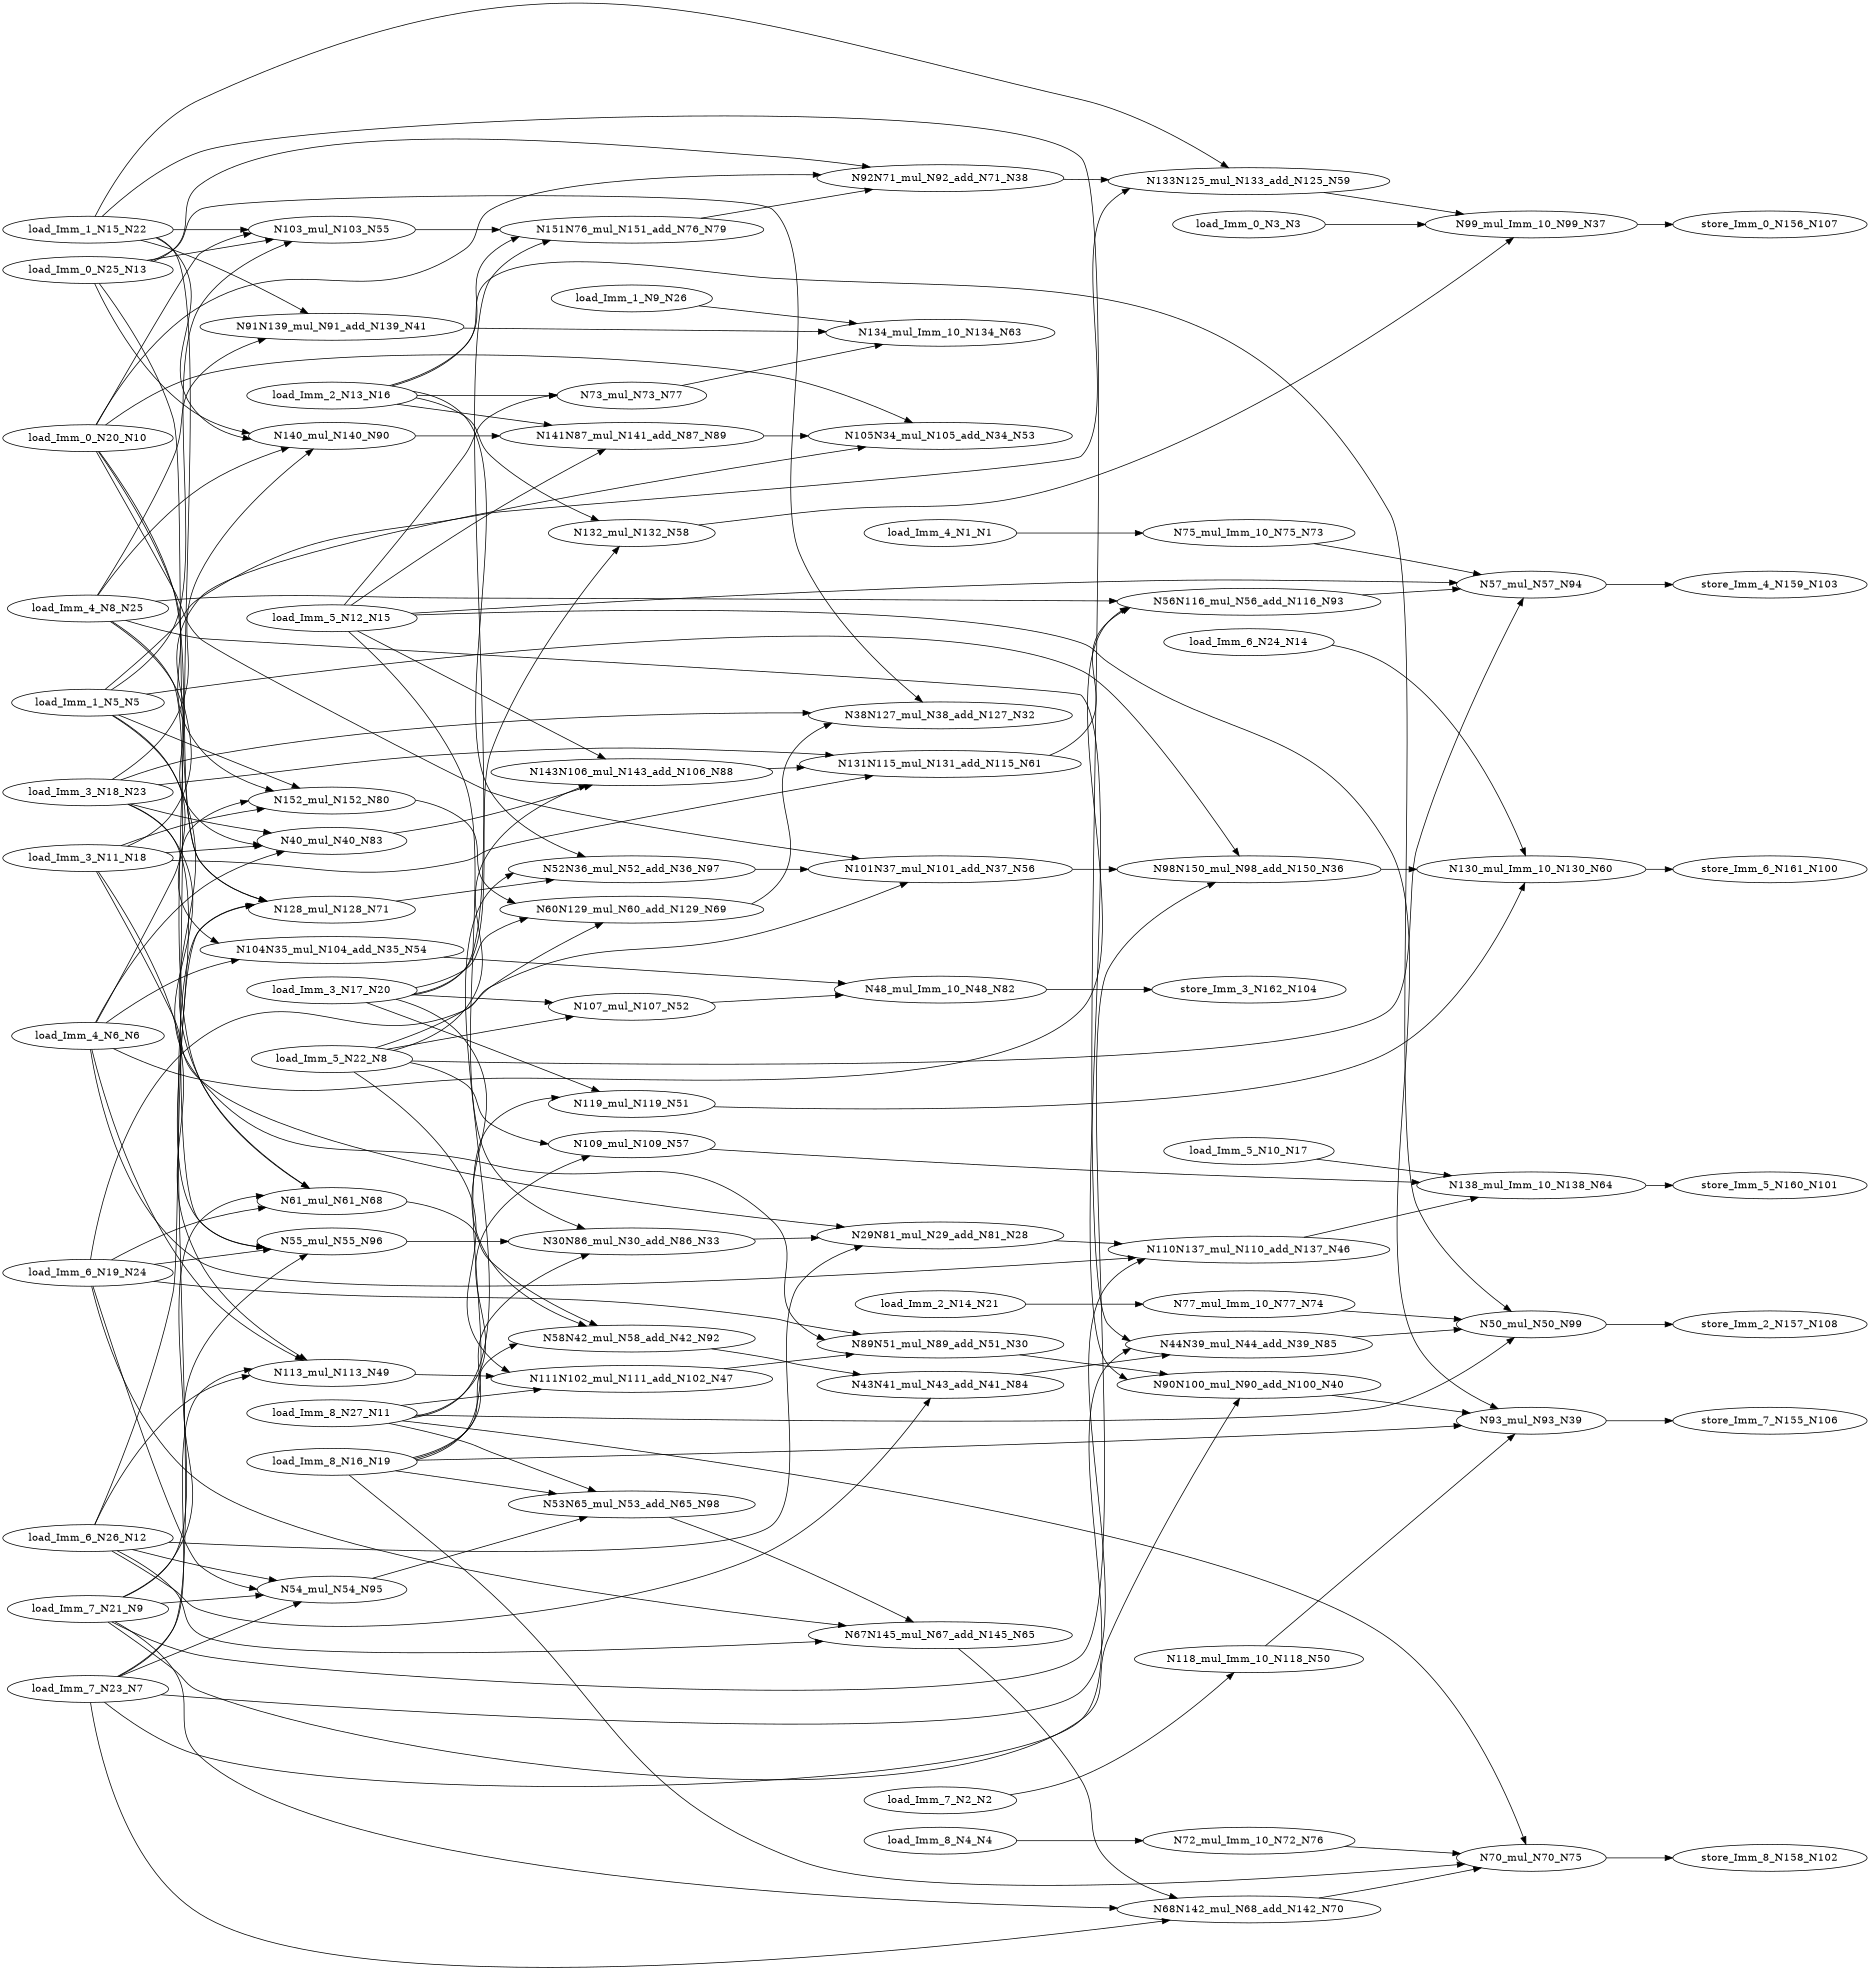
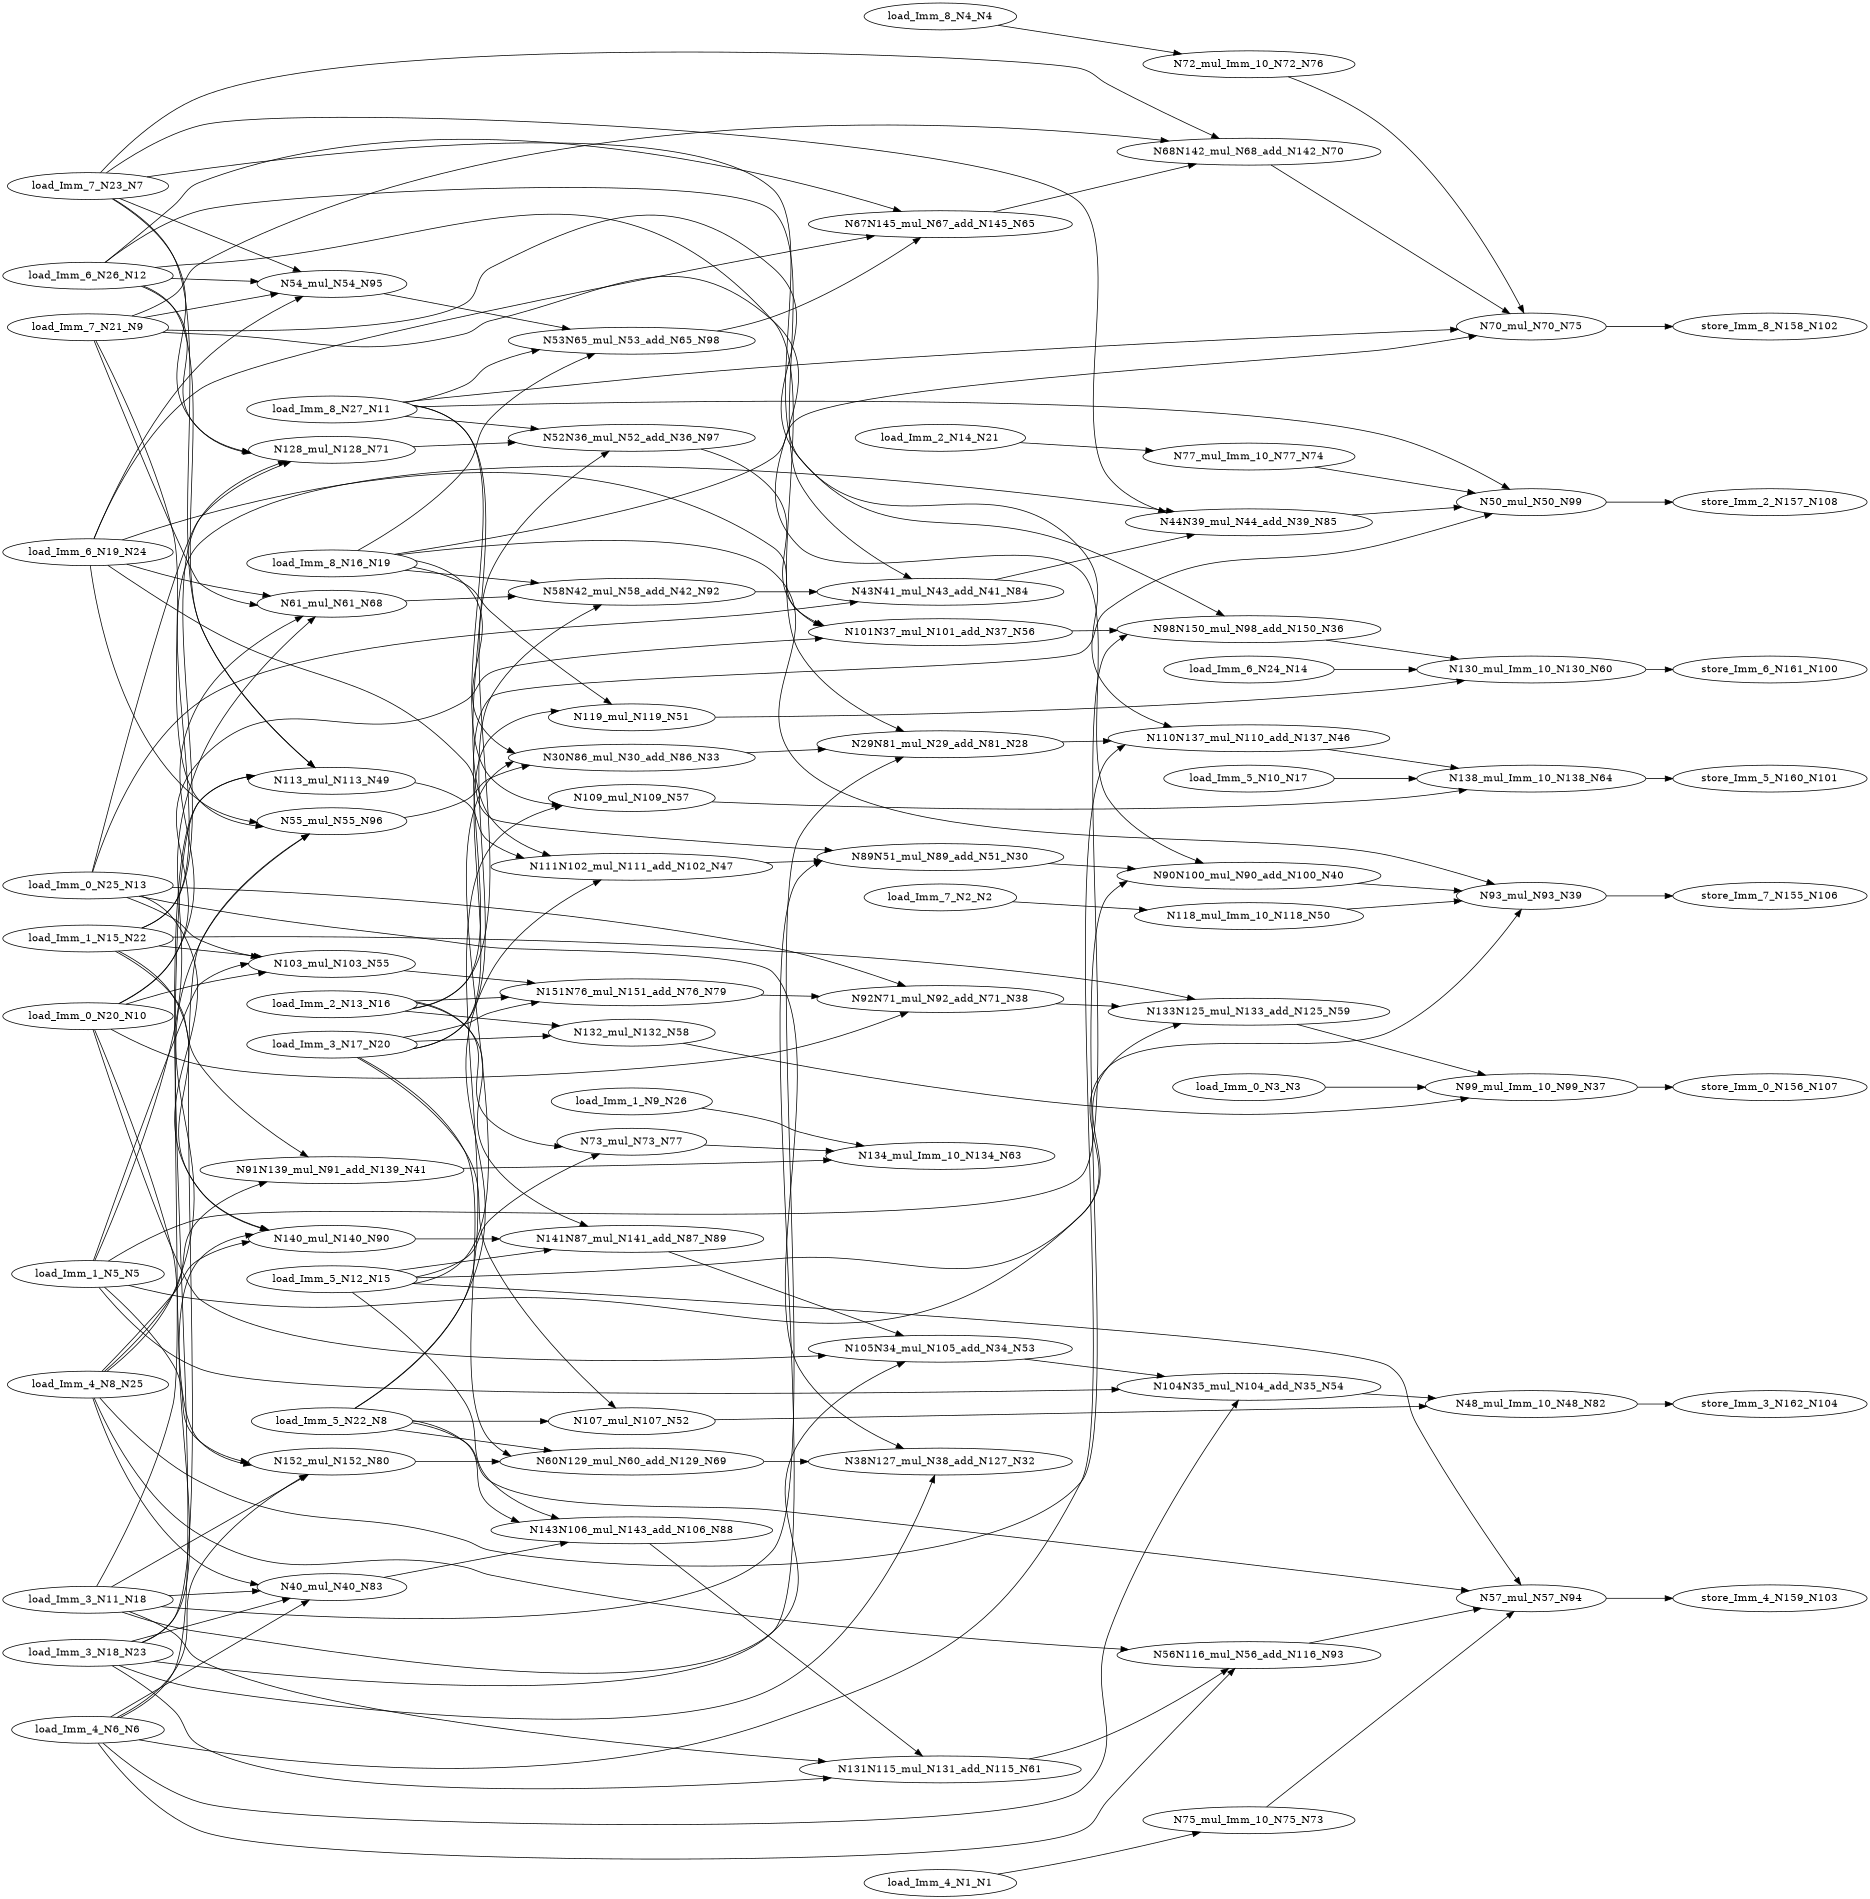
  digraph {
    fontname="DejaVu Serif"
    rankdir=LR
    node [color=black fontname="DejaVu Serif" ntype=operation]
    edge [fontname="DejaVu Serif"]
    n1 [label=N29N81_mul_N29_add_N81_N28]
    n2 [label=N110N137_mul_N110_add_N137_N46]
    n3 [label=N138_mul_Imm_10_N138_N64]
    n4 [label=load_Imm_3_N18_N23 ntype=invar]
    n5 [label=N40_mul_N40_N83]
    n6 [label=N89N51_mul_N89_add_N51_N30]
    n7 [label=N38N127_mul_N38_add_N127_N32]
    n8 [label=N140_mul_N140_N90]
    n9 [label=N55_mul_N55_N96]
    n10 [label=N131N115_mul_N131_add_N115_N61]
    n11 [label=N143N106_mul_N143_add_N106_N88]
    n12 [label=N90N100_mul_N90_add_N100_N40]
    n13 [label=N141N87_mul_N141_add_N87_N89]
    n14 [label=N30N86_mul_N30_add_N86_N33]
    n15 [label=N56N116_mul_N56_add_N116_N93]
    n16 [label=load_Imm_1_N15_N22 ntype=invar]
    n17 [label=N44N39_mul_N44_add_N39_N85]
    n18 [label=N128_mul_N128_N71]
    n19 [label=N91N139_mul_N91_add_N139_N41]
    n20 [label=N133N125_mul_N133_add_N125_N59]
    n21 [label=N103_mul_N103_N55]
    n22 [label=N50_mul_N50_N99]
    n23 [label=N52N36_mul_N52_add_N36_N97]
    n24 [label=N134_mul_Imm_10_N134_N63]
    n25 [label=N99_mul_Imm_10_N99_N37]
    n26 [label=N151N76_mul_N151_add_N76_N79]
    n27 [label=load_Imm_2_N14_N21 ntype=invar]
    n28 [label=N77_mul_Imm_10_N77_N74]
    n29 [label=load_Imm_3_N17_N20 ntype=invar]
    n30 [label=N58N42_mul_N58_add_N42_N92]
    n31 [label=N60N129_mul_N60_add_N129_N69]
    n32 [label=N132_mul_N132_N58]
    n33 [label=N107_mul_N107_N52]
    n34 [label=N119_mul_N119_N51]
    n35 [label=N43N41_mul_N43_add_N41_N84]
    n36 [label=N92N71_mul_N92_add_N71_N38]
    n37 [label=N48_mul_Imm_10_N48_N82]
    n38 [label=N130_mul_Imm_10_N130_N60]
    n39 [label=store_Imm_3_N162_N104 ntype=outvar]
    n40 [label=load_Imm_1_N9_N26 ntype=invar]
    n41 [label=load_Imm_4_N8_N25 ntype=invar]
    n42 [label=N57_mul_N57_N94]
    n43 [label=N93_mul_N93_N39]
    n44 [label=load_Imm_6_N19_N24 ntype=invar]
    n45 [label=N54_mul_N54_N95]
    n46 [label=N67N145_mul_N67_add_N145_N65]
    n47 [label=N61_mul_N61_N68]
    n48 [label=N101N37_mul_N101_add_N37_N56]
    n49 [label=N53N65_mul_N53_add_N65_N98]
    n50 [label=N68N142_mul_N68_add_N142_N70]
    n51 [label=N98N150_mul_N98_add_N150_N36]
    n52 [label=store_Imm_2_N157_N108 ntype=outvar]
    n53 [label=N152_mul_N152_N80]
    n54 [label=N105N34_mul_N105_add_N34_N53]
    n55 [label=N104N35_mul_N104_add_N35_N54]
    n56 [label=store_Imm_7_N155_N106 ntype=outvar]
    n57 [label=store_Imm_6_N161_N100 ntype=outvar]
    n58 [label=store_Imm_0_N156_N107 ntype=outvar]
    n59 [label=store_Imm_4_N159_N103 ntype=outvar]
    n60 [label=store_Imm_8_N158_N102 ntype=outvar]
    n61 [label=store_Imm_5_N160_N101 ntype=outvar]
    n62 [label=load_Imm_6_N26_N12 ntype=invar]
    n63 [label=N113_mul_N113_N49]
    n64 [label=N111N102_mul_N111_add_N102_N47]
    n65 [label=load_Imm_0_N25_N13 ntype=invar]
    n66 [label=load_Imm_0_N20_N10 ntype=invar]
    n67 [label=load_Imm_8_N27_N11 ntype=invar]
    n68 [label=N70_mul_N70_N75]
    n69 [label=N109_mul_N109_N57]
    n70 [label=load_Imm_2_N13_N16 ntype=invar]
    n71 [label=N73_mul_N73_N77]
    n72 [label=load_Imm_5_N10_N17 ntype=invar]
    n73 [label=load_Imm_6_N24_N14 ntype=invar]
    n74 [label=load_Imm_5_N12_N15 ntype=invar]
    n75 [label=load_Imm_3_N11_N18 ntype=invar]
    n76 [label=load_Imm_8_N16_N19 ntype=invar]
    n77 [label=load_Imm_5_N22_N8 ntype=invar]
    n78 [label=load_Imm_7_N21_N9 ntype=invar]
    n79 [label=load_Imm_4_N1_N1 ntype=invar]
    n80 [label=N75_mul_Imm_10_N75_N73]
    n81 [label=load_Imm_7_N2_N2 ntype=invar]
    n82 [label=N118_mul_Imm_10_N118_N50]
    n83 [label=load_Imm_0_N3_N3 ntype=invar]
    n84 [label=load_Imm_8_N4_N4 ntype=invar]
    n85 [label=N72_mul_Imm_10_N72_N76]
    n86 [label=load_Imm_1_N5_N5 ntype=invar]
    n87 [label=load_Imm_4_N6_N6 ntype=invar]
    n88 [label=load_Imm_7_N23_N7 ntype=invar]
    n1 -> n2
    n2 -> n3
    n3 -> n61
    n4 -> n5
    n4 -> n6
    n4 -> n7
    n4 -> n8
    n4 -> n9
    n4 -> n10
    n5 -> n11
    n6 -> n12
    n8 -> n13
    n9 -> n14
    n10 -> n15
    n11 -> n10
    n12 -> n43
    n13 -> n54
    n14 -> n1
    n15 -> n42
    n16 -> n8
    n16 -> n17
    n16 -> n18
    n16 -> n19
    n16 -> n20
    n16 -> n21
    n17 -> n22
    n18 -> n23
    n19 -> n24
    n20 -> n25
    n21 -> n26
    n22 -> n52
    n23 -> n48
    n25 -> n58
    n26 -> n36
    n27 -> n28
    n28 -> n22
    n29 -> n26
    n29 -> n30
    n29 -> n31
    n29 -> n32
    n29 -> n33
    n29 -> n34
    n30 -> n35
    n31 -> n7
    n32 -> n25
    n33 -> n37
    n34 -> n38
    n35 -> n17
    n36 -> n20
    n37 -> n39
    n38 -> n57
    n40 -> n24
    n41 -> n5
    n41 -> n8
    n41 -> n9
    n41 -> n12
    n41 -> n15
    n41 -> n19
    n42 -> n59
    n43 -> n56
    n44 -> n6
    n44 -> n9
    n44 -> n45
    n44 -> n46
    n44 -> n47
    n44 -> n48
    n45 -> n49
    n46 -> n50
    n47 -> n30
    n48 -> n51
    n49 -> n46
    n50 -> n68
    n51 -> n38
    n53 -> n31
+   n54 -> n55
    n55 -> n37
    n62 -> n1
    n62 -> n18
    n62 -> n35
    n62 -> n45
    n62 -> n46
    n62 -> n63
    n63 -> n64
    n64 -> n6
    n65 -> n7
    n65 -> n8
    n65 -> n18
    n65 -> n21
+   n65 -> n35
    n65 -> n36
    n66 -> n21
    n66 -> n36
    n66 -> n47
    n66 -> n48
    n66 -> n53
    n66 -> n54
    n67 -> n22
    n67 -> n23
    n67 -> n49
    n67 -> n64
    n67 -> n68
    n67 -> n69
    n68 -> n60
    n69 -> n3
    n70 -> n13
    n70 -> n22
    n70 -> n23
    n70 -> n26
    n70 -> n32
    n70 -> n71
    n71 -> n24
    n72 -> n3
    n73 -> n38
    n74 -> n11
    n74 -> n13
    n74 -> n14
    n74 -> n42
    n74 -> n43
    n74 -> n71
    n75 -> n1
    n75 -> n5
    n75 -> n10
    n75 -> n53
    n75 -> n54
    n75 -> n63
    n76 -> n14
    n76 -> n30
    n76 -> n34
    n76 -> n43
    n76 -> n49
    n76 -> n68
    n77 -> n11
    n77 -> n31
    n77 -> n33
    n77 -> n42
    n77 -> n64
    n77 -> n69
    n78 -> n9
    n78 -> n12
    n78 -> n45
    n78 -> n47
    n78 -> n50
    n78 -> n51
    n79 -> n80
    n80 -> n42
    n81 -> n82
    n82 -> n43
    n83 -> n25
    n84 -> n85
    n85 -> n68
    n86 -> n20
    n86 -> n21
    n86 -> n47
    n86 -> n51
    n86 -> n53
    n86 -> n55
    n87 -> n2
    n87 -> n5
    n87 -> n15
    n87 -> n53
    n87 -> n55
    n87 -> n63
    n88 -> n2
    n88 -> n17
    n88 -> n18
    n88 -> n45
    n88 -> n50
    n88 -> n63
  }
